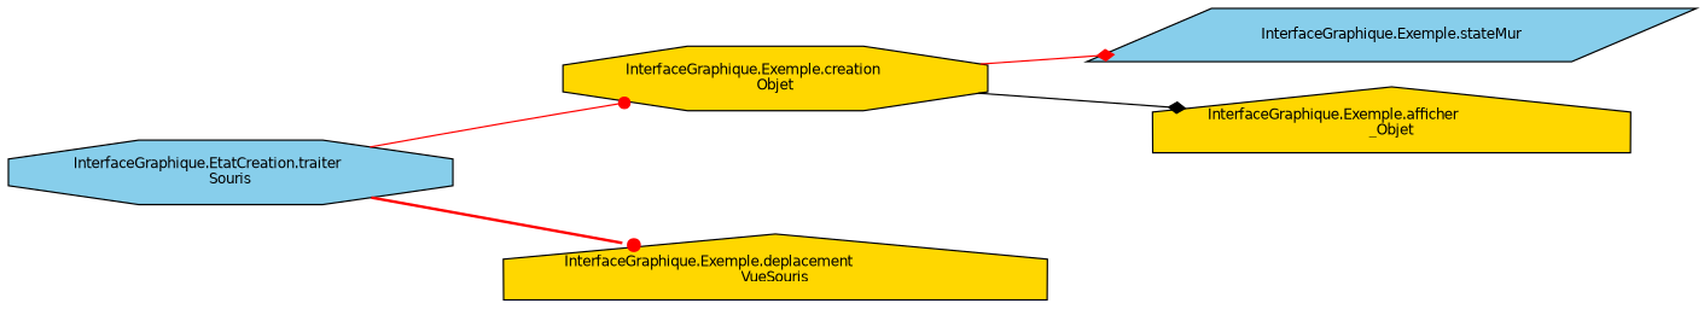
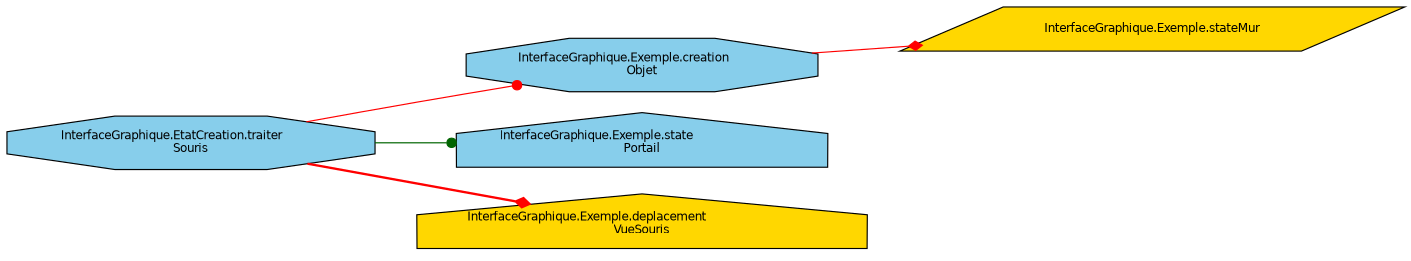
  digraph {
    rankdir=LR
    node [color=black fillcolor=skyblue fontname=Helvetica fontsize=10 shape=house style=filled]
    edge [arrowhead=diamond color=red fontname=Helvetica fontsize=10 labelfontname=Helvetica labelfontsize=10 style=solid]
    n1 [fontcolor=black height=0.2 label="InterfaceGraphique.EtatCreation.traiter\lSouris" shape=octagon width=0.4]
-   n2 [fillcolor=gold height=0.2 label="InterfaceGraphique.Exemple.creation\lObjet" shape=octagon width=0.4]
+   n2 [height=0.2 label="InterfaceGraphique.Exemple.creation\lObjet" shape=octagon width=0.4]
+   n3 [height=0.2 label="InterfaceGraphique.Exemple.state\lPortail" width=0.4]
    n4 [fillcolor=gold height=0.2 label="InterfaceGraphique.Exemple.deplacement\lVueSouris" width=0.4]
-   n5 [height=0.2 label="InterfaceGraphique.Exemple.stateMur" shape=parallelogram width=0.4]
-   n6 [fillcolor=gold height=0.2 label="InterfaceGraphique.Exemple.afficher\l_Objet" width=0.4]
+   n5 [fillcolor=gold height=0.2 label="InterfaceGraphique.Exemple.stateMur" shape=parallelogram width=0.4]
    n1 -> n2 [arrowhead=dot]
-   n1 -> n4 [arrowhead=dot style=bold]
+   n1 -> n3 [arrowhead=dot color=darkgreen]
+   n1 -> n4 [style=bold]
    n2 -> n5
-   n2 -> n6 [color=black]
  }
